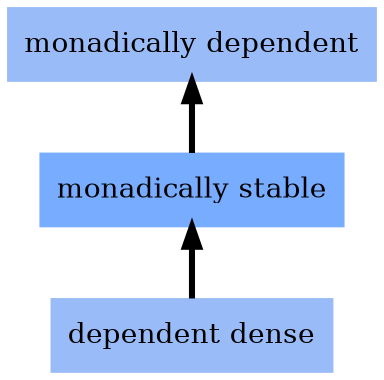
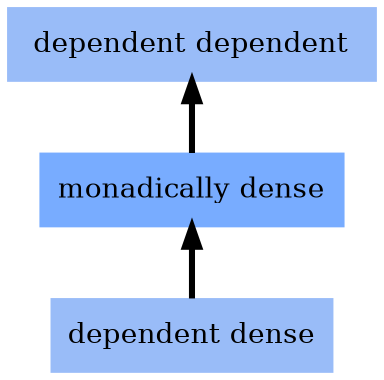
  digraph {
    rankdir=BT
    node [color="#99bcf8" shape=box style=filled]
    edge [decorate=true lblstyle="above, sloped" penwidth=3.0 weight=100]
    n1 [label="dependent dense"]
-   n2 [color="#78acff" label="monadically stable"]
-   n3 [label="monadically dependent"]
+   n2 [color="#78acff" label="monadically dense"]
+   n3 [label="dependent dependent"]
    n1 -> n2
    n2 -> n3
  }
